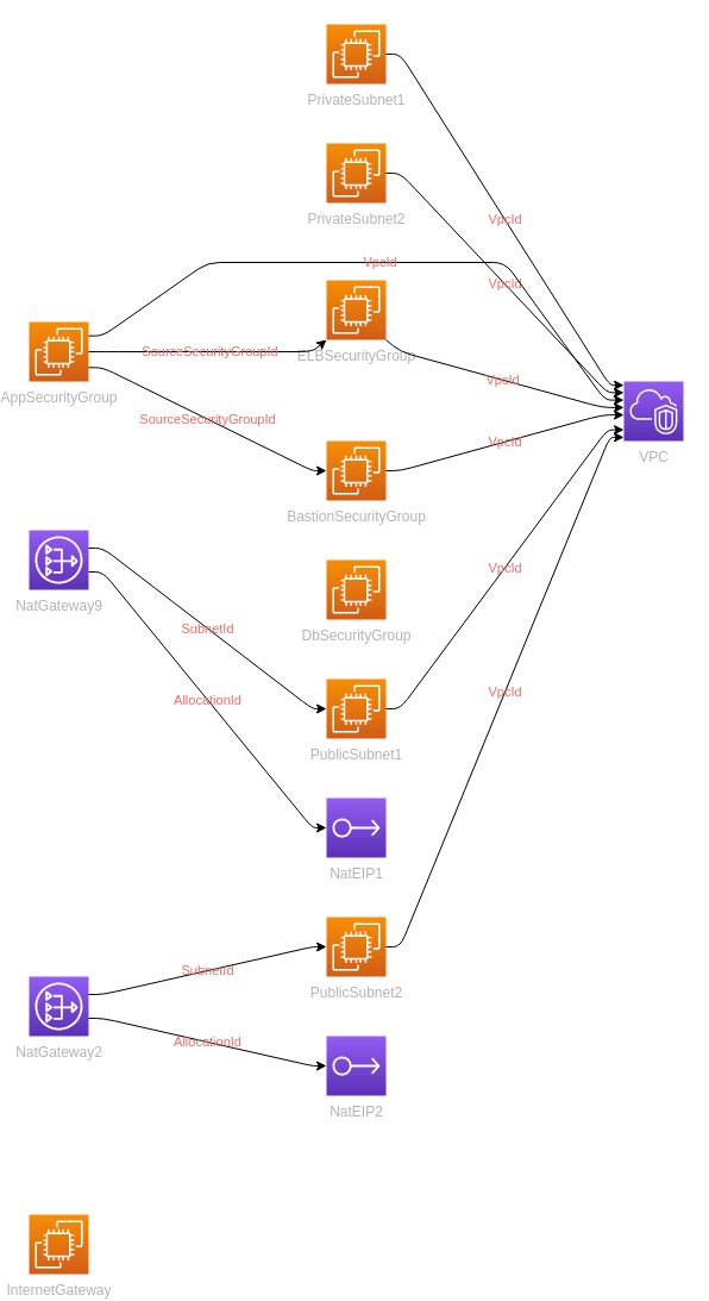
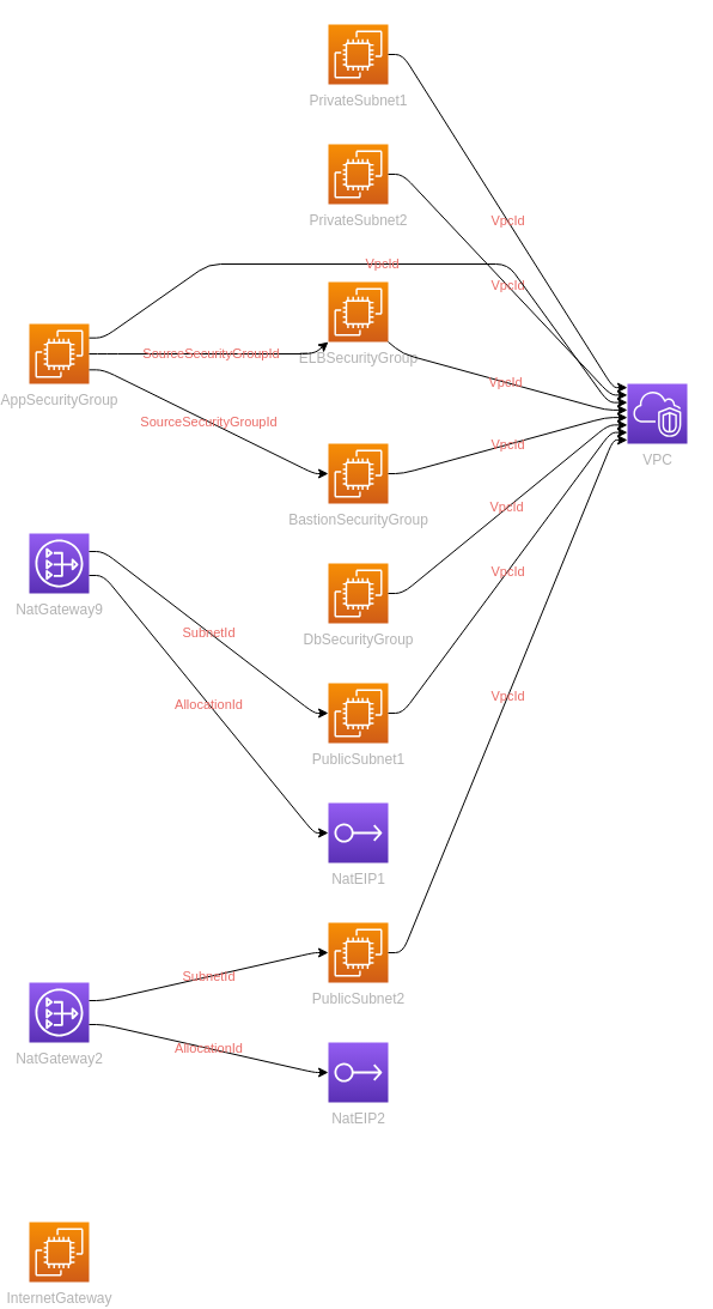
  <mxCell id="0" />
  <mxCell id="1" parent="0" />
  <mxCell id="2" value="VPC" style="outlineConnect=0;fontColor=#B3B3B3;gradientColor=#945DF2;gradientDirection=north;fillColor=#5A30B5;strokeColor=#ffffff;dashed=0;verticalLabelPosition=bottom;verticalAlign=top;align=center;html=1;fontSize=12;fontStyle=0;aspect=fixed;shape=mxgraph.aws4.resourceIcon;resIcon=mxgraph.aws4.vpc;" vertex="1" parent="1"><mxGeometry x="520" y="320" width="50" height="50" as="geometry" /></mxCell>
  <mxCell id="3" value="PublicSubnet1" style="outlineConnect=0;fontColor=#B3B3B3;gradientColor=#F78E04;gradientDirection=north;fillColor=#D05C17;strokeColor=#ffffff;dashed=0;verticalLabelPosition=bottom;verticalAlign=top;align=center;html=1;fontSize=12;fontStyle=0;aspect=fixed;shape=mxgraph.aws4.resourceIcon;resIcon=mxgraph.aws4.ec2;" vertex="1" parent="1"><mxGeometry x="270" y="570" width="50" height="50" as="geometry" /></mxCell>
  <mxCell id="4" value="PublicSubnet2" style="outlineConnect=0;fontColor=#B3B3B3;gradientColor=#F78E04;gradientDirection=north;fillColor=#D05C17;strokeColor=#ffffff;dashed=0;verticalLabelPosition=bottom;verticalAlign=top;align=center;html=1;fontSize=12;fontStyle=0;aspect=fixed;shape=mxgraph.aws4.resourceIcon;resIcon=mxgraph.aws4.ec2;" vertex="1" parent="1"><mxGeometry x="270" y="770" width="50" height="50" as="geometry" /></mxCell>
  <mxCell id="5" value="PrivateSubnet1" style="outlineConnect=0;fontColor=#B3B3B3;gradientColor=#F78E04;gradientDirection=north;fillColor=#D05C17;strokeColor=#ffffff;dashed=0;verticalLabelPosition=bottom;verticalAlign=top;align=center;html=1;fontSize=12;fontStyle=0;aspect=fixed;shape=mxgraph.aws4.resourceIcon;resIcon=mxgraph.aws4.ec2;" vertex="1" parent="1"><mxGeometry x="270" width="50" height="50" as="geometry" y="20" /></mxCell>
  <mxCell id="6" value="PrivateSubnet2" style="outlineConnect=0;fontColor=#B3B3B3;gradientColor=#F78E04;gradientDirection=north;fillColor=#D05C17;strokeColor=#ffffff;dashed=0;verticalLabelPosition=bottom;verticalAlign=top;align=center;html=1;fontSize=12;fontStyle=0;aspect=fixed;shape=mxgraph.aws4.resourceIcon;resIcon=mxgraph.aws4.ec2;" vertex="1" parent="1"><mxGeometry x="270" y="120" width="50" height="50" as="geometry" /></mxCell>
  <mxCell id="7" value="InternetGateway" style="outlineConnect=0;fontColor=#B3B3B3;gradientColor=#F78E04;gradientDirection=north;fillColor=#D05C17;strokeColor=#ffffff;dashed=0;verticalLabelPosition=bottom;verticalAlign=top;align=center;html=1;fontSize=12;fontStyle=0;aspect=fixed;shape=mxgraph.aws4.resourceIcon;resIcon=mxgraph.aws4.ec2;" vertex="1" parent="1"><mxGeometry y="1020" width="50" height="50" as="geometry" x="20" /></mxCell>
  <mxCell id="8" value="ELBSecurityGroup" style="outlineConnect=0;fontColor=#B3B3B3;gradientColor=#F78E04;gradientDirection=north;fillColor=#D05C17;strokeColor=#ffffff;dashed=0;verticalLabelPosition=bottom;verticalAlign=top;align=center;html=1;fontSize=12;fontStyle=0;aspect=fixed;shape=mxgraph.aws4.resourceIcon;resIcon=mxgraph.aws4.ec2;" vertex="1" parent="1"><mxGeometry x="270" y="235" width="50" height="50" as="geometry" /></mxCell>
  <mxCell id="9" value="AppSecurityGroup" style="outlineConnect=0;fontColor=#B3B3B3;gradientColor=#F78E04;gradientDirection=north;fillColor=#D05C17;strokeColor=#ffffff;dashed=0;verticalLabelPosition=bottom;verticalAlign=top;align=center;html=1;fontSize=12;fontStyle=0;aspect=fixed;shape=mxgraph.aws4.resourceIcon;resIcon=mxgraph.aws4.ec2;" vertex="1" parent="1"><mxGeometry y="270" width="50" height="50" as="geometry" x="20" /></mxCell>
  <mxCell id="10" value="BastionSecurityGroup" style="outlineConnect=0;fontColor=#B3B3B3;gradientColor=#F78E04;gradientDirection=north;fillColor=#D05C17;strokeColor=#ffffff;dashed=0;verticalLabelPosition=bottom;verticalAlign=top;align=center;html=1;fontSize=12;fontStyle=0;aspect=fixed;shape=mxgraph.aws4.resourceIcon;resIcon=mxgraph.aws4.ec2;" vertex="1" parent="1"><mxGeometry x="270" y="370" width="50" height="50" as="geometry" /></mxCell>
  <mxCell id="11" value="DbSecurityGroup" style="outlineConnect=0;fontColor=#B3B3B3;gradientColor=#F78E04;gradientDirection=north;fillColor=#D05C17;strokeColor=#ffffff;dashed=0;verticalLabelPosition=bottom;verticalAlign=top;align=center;html=1;fontSize=12;fontStyle=0;aspect=fixed;shape=mxgraph.aws4.resourceIcon;resIcon=mxgraph.aws4.ec2;" vertex="1" parent="1"><mxGeometry x="270" y="470" width="50" height="50" as="geometry" /></mxCell>
  <mxCell id="12" value="NatGateway9" style="outlineConnect=0;fontColor=#B3B3B3;gradientColor=#945DF2;gradientDirection=north;fillColor=#5A30B5;strokeColor=#ffffff;dashed=0;verticalLabelPosition=bottom;verticalAlign=top;align=center;html=1;fontSize=12;fontStyle=0;aspect=fixed;shape=mxgraph.aws4.resourceIcon;resIcon=mxgraph.aws4.nat_gateway;" vertex="1" parent="1"><mxGeometry y="445" width="50" height="50" as="geometry" x="20" /></mxCell>
  <mxCell id="13" value="NatGateway2" style="outlineConnect=0;fontColor=#B3B3B3;gradientColor=#945DF2;gradientDirection=north;fillColor=#5A30B5;strokeColor=#ffffff;dashed=0;verticalLabelPosition=bottom;verticalAlign=top;align=center;html=1;fontSize=12;fontStyle=0;aspect=fixed;shape=mxgraph.aws4.resourceIcon;resIcon=mxgraph.aws4.nat_gateway;" vertex="1" parent="1"><mxGeometry y="820" width="50" height="50" as="geometry" x="20" /></mxCell>
  <mxCell id="14" value="NatEIP1" style="outlineConnect=0;fontColor=#B3B3B3;gradientColor=#945DF2;gradientDirection=north;fillColor=#5A30B5;strokeColor=#ffffff;dashed=0;verticalLabelPosition=bottom;verticalAlign=top;align=center;html=1;fontSize=12;fontStyle=0;aspect=fixed;shape=mxgraph.aws4.resourceIcon;resIcon=mxgraph.aws4.elastic_ip_address;" vertex="1" parent="1"><mxGeometry x="270" y="670" width="50" height="50" as="geometry" /></mxCell>
  <mxCell id="15" value="NatEIP2" style="outlineConnect=0;fontColor=#B3B3B3;gradientColor=#945DF2;gradientDirection=north;fillColor=#5A30B5;strokeColor=#ffffff;dashed=0;verticalLabelPosition=bottom;verticalAlign=top;align=center;html=1;fontSize=12;fontStyle=0;aspect=fixed;shape=mxgraph.aws4.resourceIcon;resIcon=mxgraph.aws4.elastic_ip_address;" vertex="1" parent="1"><mxGeometry x="270" y="870" width="50" height="50" as="geometry" /></mxCell>
  <mxCell id="16" value="VpcId" style="edgeStyle=orthogonalEdgeStyle;rounded=1;orthogonalLoop=1;jettySize=auto;html=1;labelBackgroundColor=none;fontColor=#EA6B66;noEdgeStyle=1;orthogonal=1;" edge="1" parent="1" source="3" target="2"><mxGeometry relative="1" as="geometry"><Array as="points"><mxPoint x="332" y="595" /><mxPoint x="506" y="360.625" /></Array></mxGeometry></mxCell>
  <mxCell id="17" value="VpcId" style="edgeStyle=orthogonalEdgeStyle;rounded=1;orthogonalLoop=1;jettySize=auto;html=1;labelBackgroundColor=none;fontColor=#EA6B66;noEdgeStyle=1;orthogonal=1;" edge="1" parent="1" source="4" target="2"><mxGeometry relative="1" as="geometry"><Array as="points"><mxPoint x="332" y="795" /><mxPoint x="508" y="366.875" /></Array></mxGeometry></mxCell>
  <mxCell id="18" value="VpcId" style="edgeStyle=orthogonalEdgeStyle;rounded=1;orthogonalLoop=1;jettySize=auto;html=1;labelBackgroundColor=none;fontColor=#EA6B66;noEdgeStyle=1;orthogonal=1;" edge="1" parent="1" source="5" target="2"><mxGeometry relative="1" as="geometry"><Array as="points"><mxPoint x="332" y="45" /><mxPoint x="508" y="323.125" /></Array></mxGeometry></mxCell>
  <mxCell id="19" value="VpcId" style="edgeStyle=orthogonalEdgeStyle;rounded=1;orthogonalLoop=1;jettySize=auto;html=1;labelBackgroundColor=none;fontColor=#EA6B66;noEdgeStyle=1;orthogonal=1;" edge="1" parent="1" source="6" target="2"><mxGeometry relative="1" as="geometry"><Array as="points"><mxPoint x="332" y="145" /><mxPoint x="506" y="329.375" /></Array></mxGeometry></mxCell>
  <mxCell id="20" value="VpcId" style="edgeStyle=orthogonalEdgeStyle;rounded=1;orthogonalLoop=1;jettySize=auto;html=1;labelBackgroundColor=none;fontColor=#EA6B66;noEdgeStyle=1;orthogonal=1;" edge="1" parent="1" source="8" target="2"><mxGeometry relative="1" as="geometry"><Array as="points"><mxPoint x="332" y="295" /><mxPoint x="502" y="341.875" /></Array></mxGeometry></mxCell>
  <mxCell id="21" value="VpcId" style="edgeStyle=orthogonalEdgeStyle;rounded=1;orthogonalLoop=1;jettySize=auto;html=1;labelBackgroundColor=none;fontColor=#EA6B66;noEdgeStyle=1;orthogonal=1;" edge="1" parent="1" source="9" target="2"><mxGeometry relative="1" as="geometry"><Array as="points"><mxPoint x="82" y="281.667" /><mxPoint x="170" y="220" /><mxPoint x="420" y="220" /><mxPoint x="504" y="335.625" /></Array></mxGeometry></mxCell>
  <mxCell id="22" value="SourceSecurityGroupId" style="edgeStyle=orthogonalEdgeStyle;rounded=1;orthogonalLoop=1;jettySize=auto;html=1;labelBackgroundColor=none;fontColor=#EA6B66;noEdgeStyle=1;orthogonal=1;" edge="1" parent="1" source="9" target="8"><mxGeometry relative="1" as="geometry"><Array as="points"><mxPoint x="84" y="295" /><mxPoint x="258" y="295" /></Array></mxGeometry></mxCell>
  <mxCell id="23" value="SourceSecurityGroupId" style="edgeStyle=orthogonalEdgeStyle;rounded=1;orthogonalLoop=1;jettySize=auto;html=1;labelBackgroundColor=none;fontColor=#EA6B66;noEdgeStyle=1;orthogonal=1;" edge="1" parent="1" source="9" target="10"><mxGeometry relative="1" as="geometry"><Array as="points"><mxPoint x="82" y="308.333" /><mxPoint x="258" y="395" /></Array></mxGeometry></mxCell>
  <mxCell id="24" value="VpcId" style="edgeStyle=orthogonalEdgeStyle;rounded=1;orthogonalLoop=1;jettySize=auto;html=1;labelBackgroundColor=none;fontColor=#EA6B66;noEdgeStyle=1;orthogonal=1;" edge="1" parent="1" source="10" target="2"><mxGeometry relative="1" as="geometry"><Array as="points"><mxPoint x="332" y="395" /><mxPoint x="502" y="348.125" /></Array></mxGeometry></mxCell>
+ <mxCell id="25" value="VpcId" style="edgeStyle=orthogonalEdgeStyle;rounded=1;orthogonalLoop=1;jettySize=auto;html=1;labelBackgroundColor=none;fontColor=#EA6B66;noEdgeStyle=1;orthogonal=1;" edge="1" parent="1" source="11" target="2"><mxGeometry relative="1" as="geometry"><Array as="points"><mxPoint x="332" y="495" /><mxPoint x="504" y="354.375" /></Array></mxGeometry></mxCell>
  <mxCell id="26" value="SubnetId" style="edgeStyle=orthogonalEdgeStyle;rounded=1;orthogonalLoop=1;jettySize=auto;html=1;labelBackgroundColor=none;fontColor=#EA6B66;noEdgeStyle=1;orthogonal=1;" edge="1" parent="1" source="12" target="3"><mxGeometry relative="1" as="geometry"><Array as="points"><mxPoint x="82" y="460" /><mxPoint x="258" y="595" /></Array></mxGeometry></mxCell>
  <mxCell id="27" value="AllocationId" style="edgeStyle=orthogonalEdgeStyle;rounded=1;orthogonalLoop=1;jettySize=auto;html=1;labelBackgroundColor=none;fontColor=#EA6B66;noEdgeStyle=1;orthogonal=1;" edge="1" parent="1" source="12" target="14"><mxGeometry relative="1" as="geometry"><Array as="points"><mxPoint x="82" y="480" /><mxPoint x="258" y="695" /></Array></mxGeometry></mxCell>
  <mxCell id="28" value="SubnetId" style="edgeStyle=orthogonalEdgeStyle;rounded=1;orthogonalLoop=1;jettySize=auto;html=1;labelBackgroundColor=none;fontColor=#EA6B66;noEdgeStyle=1;orthogonal=1;" edge="1" parent="1" source="13" target="4"><mxGeometry relative="1" as="geometry"><Array as="points"><mxPoint x="82" y="835" /><mxPoint x="258" y="795" /></Array></mxGeometry></mxCell>
  <mxCell id="29" value="AllocationId" style="edgeStyle=orthogonalEdgeStyle;rounded=1;orthogonalLoop=1;jettySize=auto;html=1;labelBackgroundColor=none;fontColor=#EA6B66;noEdgeStyle=1;orthogonal=1;" edge="1" parent="1" source="13" target="15"><mxGeometry relative="1" as="geometry"><Array as="points"><mxPoint x="82" y="855" /><mxPoint x="258" y="895" /></Array></mxGeometry></mxCell>
